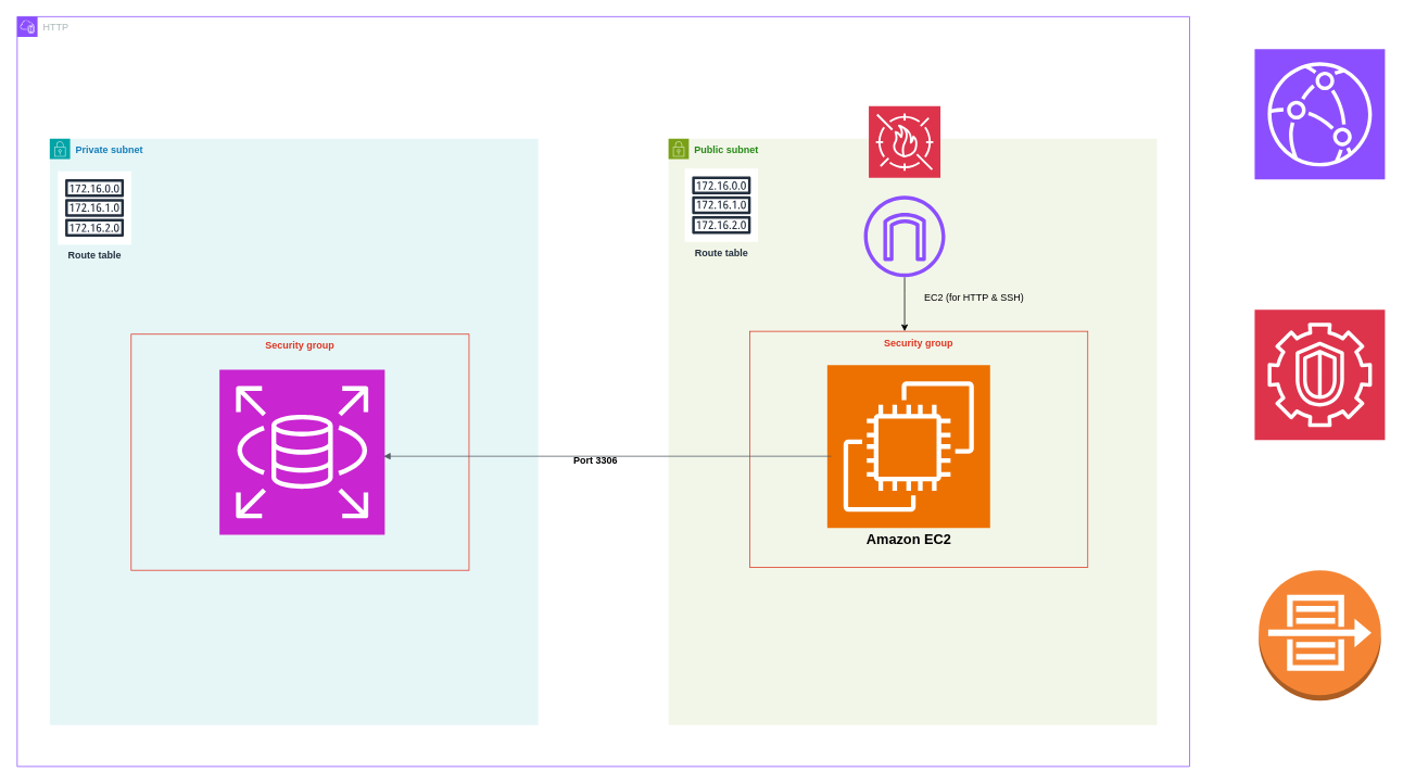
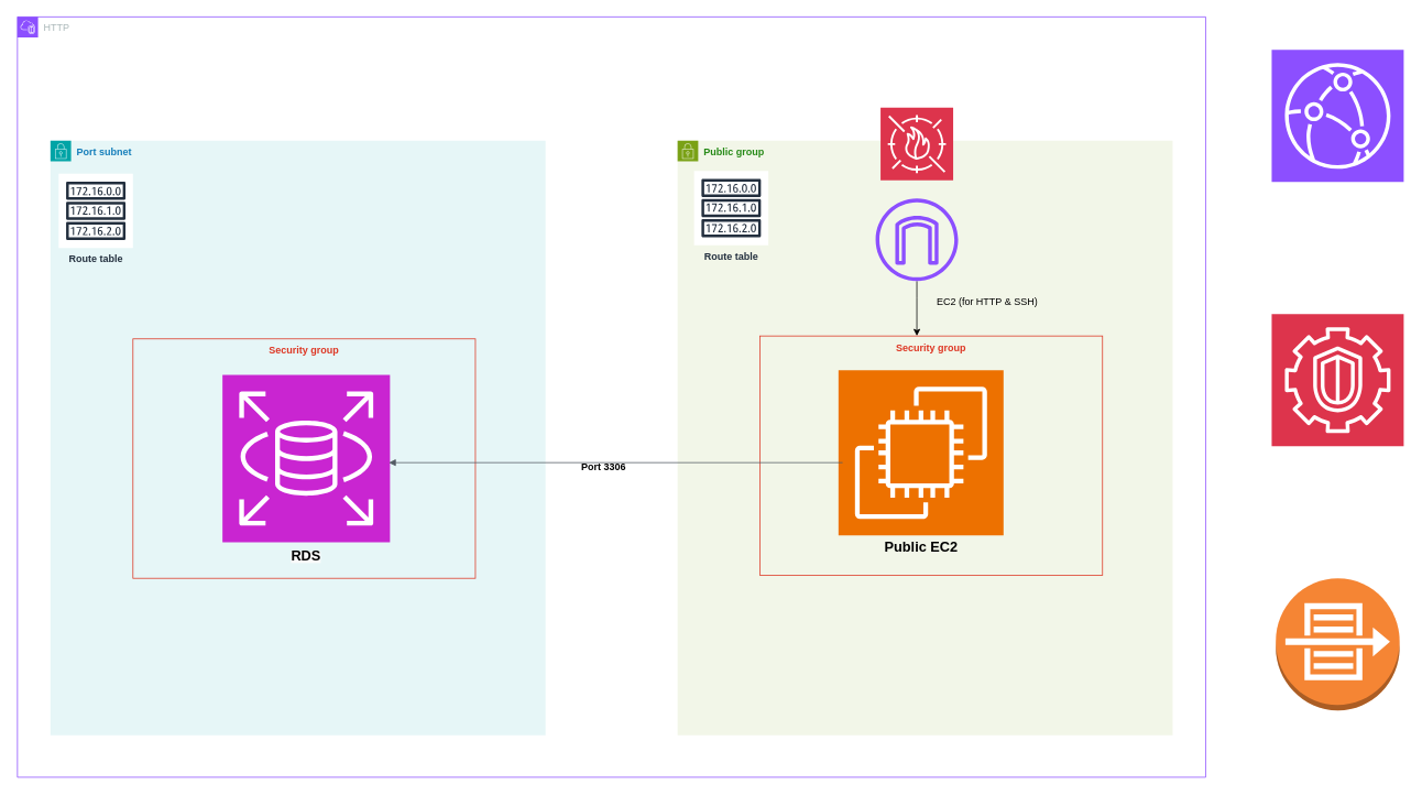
  <mxCell id="0" />
  <mxCell id="1" parent="0" />
  <mxCell id="2" value="HTTP" style="points=[[0,0],[0.25,0],[0.5,0],[0.75,0],[1,0],[1,0.25],[1,0.5],[1,0.75],[1,1],[0.75,1],[0.5,1],[0.25,1],[0,1],[0,0.75],[0,0.5],[0,0.25]];outlineConnect=0;gradientColor=none;html=1;whiteSpace=wrap;fontSize=12;fontStyle=0;container=1;pointerEvents=0;collapsible=0;recursiveResize=0;shape=mxgraph.aws4.group;grIcon=mxgraph.aws4.group_vpc2;strokeColor=#8C4FFF;fillColor=none;verticalAlign=top;align=left;spacingLeft=30;fontColor=#AAB7B8;dashed=0;" vertex="1" parent="1"><mxGeometry x="20" y="20" width="1440" height="921" as="geometry" /></mxCell>
- <mxCell id="3" value="&lt;b&gt;Private subnet&lt;/b&gt;" style="points=[[0,0],[0.25,0],[0.5,0],[0.75,0],[1,0],[1,0.25],[1,0.5],[1,0.75],[1,1],[0.75,1],[0.5,1],[0.25,1],[0,1],[0,0.75],[0,0.5],[0,0.25]];outlineConnect=0;gradientColor=none;html=1;whiteSpace=wrap;fontSize=12;fontStyle=0;container=1;pointerEvents=0;collapsible=0;recursiveResize=0;shape=mxgraph.aws4.group;grIcon=mxgraph.aws4.group_security_group;grStroke=0;strokeColor=#00A4A6;fillColor=#E6F6F7;verticalAlign=top;align=left;spacingLeft=30;fontColor=#147EBA;dashed=0;" vertex="1" parent="2"><mxGeometry x="40" y="150" width="600" height="720" as="geometry" /></mxCell>
+ <mxCell id="3" value="&lt;b&gt;Port subnet&lt;/b&gt;" style="points=[[0,0],[0.25,0],[0.5,0],[0.75,0],[1,0],[1,0.25],[1,0.5],[1,0.75],[1,1],[0.75,1],[0.5,1],[0.25,1],[0,1],[0,0.75],[0,0.5],[0,0.25]];outlineConnect=0;gradientColor=none;html=1;whiteSpace=wrap;fontSize=12;fontStyle=0;container=1;pointerEvents=0;collapsible=0;recursiveResize=0;shape=mxgraph.aws4.group;grIcon=mxgraph.aws4.group_security_group;grStroke=0;strokeColor=#00A4A6;fillColor=#E6F6F7;verticalAlign=top;align=left;spacingLeft=30;fontColor=#147EBA;dashed=0;" vertex="1" parent="2"><mxGeometry x="40" y="150" width="600" height="720" as="geometry" /></mxCell>
  <mxCell id="4" value="" style="sketch=0;points=[[0,0,0],[0.25,0,0],[0.5,0,0],[0.75,0,0],[1,0,0],[0,1,0],[0.25,1,0],[0.5,1,0],[0.75,1,0],[1,1,0],[0,0.25,0],[0,0.5,0],[0,0.75,0],[1,0.25,0],[1,0.5,0],[1,0.75,0]];outlineConnect=0;fontColor=#232F3E;fillColor=#C925D1;strokeColor=#ffffff;dashed=0;verticalLabelPosition=bottom;verticalAlign=top;align=center;html=1;fontSize=12;fontStyle=0;aspect=fixed;shape=mxgraph.aws4.resourceIcon;resIcon=mxgraph.aws4.rds;" vertex="1" parent="3"><mxGeometry x="208.5" y="283.5" width="203" height="203" as="geometry" /></mxCell>
  <mxCell id="5" value="&lt;b&gt;Security group&lt;/b&gt;" style="fillColor=none;strokeColor=#DD3522;verticalAlign=top;fontStyle=0;fontColor=#DD3522;whiteSpace=wrap;html=1;" vertex="1" parent="3"><mxGeometry x="100" y="240" width="415" height="290" as="geometry" /></mxCell>
  <mxCell id="6" value="&lt;b&gt;Route table&lt;/b&gt;" style="sketch=0;outlineConnect=0;fontColor=#232F3E;gradientColor=none;strokeColor=#232F3E;fillColor=#ffffff;dashed=0;verticalLabelPosition=bottom;verticalAlign=top;align=center;html=1;fontSize=12;fontStyle=0;aspect=fixed;shape=mxgraph.aws4.resourceIcon;resIcon=mxgraph.aws4.route_table;" vertex="1" parent="3"><mxGeometry x="10" y="40" width="90" height="90" as="geometry" /></mxCell>
- <mxCell id="8" value="&lt;b&gt;Public subnet&lt;/b&gt;" style="points=[[0,0],[0.25,0],[0.5,0],[0.75,0],[1,0],[1,0.25],[1,0.5],[1,0.75],[1,1],[0.75,1],[0.5,1],[0.25,1],[0,1],[0,0.75],[0,0.5],[0,0.25]];outlineConnect=0;gradientColor=none;html=1;whiteSpace=wrap;fontSize=12;fontStyle=0;container=1;pointerEvents=0;collapsible=0;recursiveResize=0;shape=mxgraph.aws4.group;grIcon=mxgraph.aws4.group_security_group;grStroke=0;strokeColor=#7AA116;fillColor=#F2F6E8;verticalAlign=top;align=left;spacingLeft=30;fontColor=#248814;dashed=0;" vertex="1" parent="2"><mxGeometry x="800" y="150" width="600" height="720" as="geometry" /></mxCell>
+ <mxCell id="7" value="&lt;b style=&quot;forced-color-adjust: none; color: rgb(0, 0, 0); font-family: Helvetica; font-size: 12px; font-style: normal; font-variant-ligatures: normal; font-variant-caps: normal; letter-spacing: normal; orphans: 2; text-align: center; text-indent: 0px; text-transform: none; widows: 2; word-spacing: 0px; -webkit-text-stroke-width: 0px; white-space: nowrap; background-color: rgb(251, 251, 251); text-decoration-thickness: initial; text-decoration-style: initial; text-decoration-color: initial;&quot;&gt;&lt;font style=&quot;forced-color-adjust: none; font-size: 17px;&quot;&gt;RDS&lt;/font&gt;&lt;/b&gt;" style="text;whiteSpace=wrap;html=1;" vertex="1" parent="3"><mxGeometry x="289.5" y="486.5" width="41" height="40" as="geometry" /></mxCell>
+ <mxCell id="8" value="&lt;b&gt;Public group&lt;/b&gt;" style="points=[[0,0],[0.25,0],[0.5,0],[0.75,0],[1,0],[1,0.25],[1,0.5],[1,0.75],[1,1],[0.75,1],[0.5,1],[0.25,1],[0,1],[0,0.75],[0,0.5],[0,0.25]];outlineConnect=0;gradientColor=none;html=1;whiteSpace=wrap;fontSize=12;fontStyle=0;container=1;pointerEvents=0;collapsible=0;recursiveResize=0;shape=mxgraph.aws4.group;grIcon=mxgraph.aws4.group_security_group;grStroke=0;strokeColor=#7AA116;fillColor=#F2F6E8;verticalAlign=top;align=left;spacingLeft=30;fontColor=#248814;dashed=0;" vertex="1" parent="2"><mxGeometry x="800" y="150" width="600" height="720" as="geometry" /></mxCell>
  <mxCell id="9" value="" style="edgeStyle=orthogonalEdgeStyle;rounded=0;orthogonalLoop=1;jettySize=auto;html=1;" edge="1" parent="8" source="10"><mxGeometry relative="1" as="geometry"><mxPoint x="290.02" y="49.959" as="sourcePoint" /><mxPoint x="290" y="236.46" as="targetPoint" /><Array as="points"><mxPoint x="290" y="190" /><mxPoint x="290" y="190" /></Array></mxGeometry></mxCell>
  <mxCell id="10" value="" style="sketch=0;outlineConnect=0;fontColor=#232F3E;gradientColor=none;fillColor=#8C4FFF;strokeColor=none;dashed=0;verticalLabelPosition=bottom;verticalAlign=top;align=center;html=1;fontSize=12;fontStyle=0;aspect=fixed;pointerEvents=1;shape=mxgraph.aws4.internet_gateway;" vertex="1" parent="8"><mxGeometry x="240" y="70" width="100" height="100" as="geometry" /></mxCell>
  <mxCell id="11" value="" style="sketch=0;points=[[0,0,0],[0.25,0,0],[0.5,0,0],[0.75,0,0],[1,0,0],[0,1,0],[0.25,1,0],[0.5,1,0],[0.75,1,0],[1,1,0],[0,0.25,0],[0,0.5,0],[0,0.75,0],[1,0.25,0],[1,0.5,0],[1,0.75,0]];outlineConnect=0;fontColor=#232F3E;fillColor=#ED7100;strokeColor=#ffffff;dashed=0;verticalLabelPosition=bottom;verticalAlign=top;align=center;html=1;fontSize=12;fontStyle=0;aspect=fixed;shape=mxgraph.aws4.resourceIcon;resIcon=mxgraph.aws4.ec2;" vertex="1" parent="8"><mxGeometry x="195" y="278" width="200" height="200" as="geometry" /></mxCell>
  <mxCell id="12" value="&lt;b&gt;Security group&lt;/b&gt;" style="fillColor=none;strokeColor=#DD3522;verticalAlign=top;fontStyle=0;fontColor=#DD3522;whiteSpace=wrap;html=1;" vertex="1" parent="8"><mxGeometry x="100" y="236.5" width="415" height="290" as="geometry" /></mxCell>
  <mxCell id="13" value="&lt;b&gt;Route table&lt;/b&gt;" style="sketch=0;outlineConnect=0;fontColor=#232F3E;gradientColor=none;strokeColor=#232F3E;fillColor=#ffffff;dashed=0;verticalLabelPosition=bottom;verticalAlign=top;align=center;html=1;fontSize=12;fontStyle=0;aspect=fixed;shape=mxgraph.aws4.resourceIcon;resIcon=mxgraph.aws4.route_table;" vertex="1" parent="8"><mxGeometry x="20" y="36.5" width="90" height="90" as="geometry" /></mxCell>
  <mxCell id="14" value="" style="sketch=0;points=[[0,0,0],[0.25,0,0],[0.5,0,0],[0.75,0,0],[1,0,0],[0,1,0],[0.25,1,0],[0.5,1,0],[0.75,1,0],[1,1,0],[0,0.25,0],[0,0.5,0],[0,0.75,0],[1,0.25,0],[1,0.5,0],[1,0.75,0]];outlineConnect=0;fontColor=#232F3E;fillColor=#DD344C;strokeColor=#ffffff;dashed=0;verticalLabelPosition=bottom;verticalAlign=top;align=center;html=1;fontSize=12;fontStyle=0;aspect=fixed;shape=mxgraph.aws4.resourceIcon;resIcon=mxgraph.aws4.waf;" vertex="1" parent="8"><mxGeometry x="246" y="-40" width="88" height="88" as="geometry" /></mxCell>
- <mxCell id="15" value="&lt;b&gt;&lt;font style=&quot;font-size: 17px;&quot;&gt;Amazon EC2&lt;/font&gt;&lt;/b&gt;" style="text;html=1;align=center;verticalAlign=middle;resizable=0;points=[];autosize=1;strokeColor=none;fillColor=none;" vertex="1" parent="8"><mxGeometry x="230" y="478" width="130" height="30" as="geometry" /></mxCell>
+ <mxCell id="15" value="&lt;b&gt;&lt;font style=&quot;font-size: 17px;&quot;&gt;Public EC2&lt;/font&gt;&lt;/b&gt;" style="text;html=1;align=center;verticalAlign=middle;resizable=0;points=[];autosize=1;strokeColor=none;fillColor=none;" vertex="1" parent="8"><mxGeometry x="230" y="478" width="130" height="30" as="geometry" /></mxCell>
  <mxCell id="16" value="EC2 (for HTTP &amp;amp; SSH)" style="text;html=1;align=center;verticalAlign=middle;resizable=0;points=[];autosize=1;strokeColor=none;fillColor=none;" vertex="1" parent="8"><mxGeometry x="300" y="180" width="150" height="30" as="geometry" /></mxCell>
  <mxCell id="17" value="&lt;b&gt;Port 3306&lt;/b&gt;" style="text;html=1;align=center;verticalAlign=middle;resizable=0;points=[];autosize=1;strokeColor=none;fillColor=none;" vertex="1" parent="2"><mxGeometry x="670" y="530" width="80" height="30" as="geometry" /></mxCell>
  <mxCell id="18" value="" style="edgeStyle=orthogonalEdgeStyle;html=1;endArrow=none;elbow=vertical;startArrow=block;startFill=1;strokeColor=#545B64;rounded=0;entryX=0.241;entryY=0.529;entryDx=0;entryDy=0;entryPerimeter=0;exitX=0.747;exitY=0.517;exitDx=0;exitDy=0;exitPerimeter=0;" edge="1" parent="2" source="5" target="12"><mxGeometry width="100" relative="1" as="geometry"><mxPoint x="470" y="540" as="sourcePoint" /><mxPoint x="570" y="540" as="targetPoint" /></mxGeometry></mxCell>
  <mxCell id="19" value="" style="sketch=0;points=[[0,0,0],[0.25,0,0],[0.5,0,0],[0.75,0,0],[1,0,0],[0,1,0],[0.25,1,0],[0.5,1,0],[0.75,1,0],[1,1,0],[0,0.25,0],[0,0.5,0],[0,0.75,0],[1,0.25,0],[1,0.5,0],[1,0.75,0]];outlineConnect=0;fontColor=#232F3E;fillColor=#8C4FFF;strokeColor=#ffffff;dashed=0;verticalLabelPosition=bottom;verticalAlign=top;align=center;html=1;fontSize=12;fontStyle=0;aspect=fixed;shape=mxgraph.aws4.resourceIcon;resIcon=mxgraph.aws4.cloudfront;" vertex="1" parent="1"><mxGeometry x="1540" y="60" width="160" height="160" as="geometry" /></mxCell>
  <mxCell id="20" value="" style="sketch=0;points=[[0,0,0],[0.25,0,0],[0.5,0,0],[0.75,0,0],[1,0,0],[0,1,0],[0.25,1,0],[0.5,1,0],[0.75,1,0],[1,1,0],[0,0.25,0],[0,0.5,0],[0,0.75,0],[1,0.25,0],[1,0.5,0],[1,0.75,0]];outlineConnect=0;fontColor=#232F3E;fillColor=#DD344C;strokeColor=#ffffff;dashed=0;verticalLabelPosition=bottom;verticalAlign=top;align=center;html=1;fontSize=12;fontStyle=0;aspect=fixed;shape=mxgraph.aws4.resourceIcon;resIcon=mxgraph.aws4.guardduty;" vertex="1" parent="1"><mxGeometry x="1540" y="380" width="160" height="160" as="geometry" /></mxCell>
  <mxCell id="21" value="" style="outlineConnect=0;dashed=0;verticalLabelPosition=bottom;verticalAlign=top;align=center;html=1;shape=mxgraph.aws3.flow_logs;fillColor=#F58534;gradientColor=none;" vertex="1" parent="1"><mxGeometry x="1545" y="700" width="150" height="160" as="geometry" /></mxCell>
